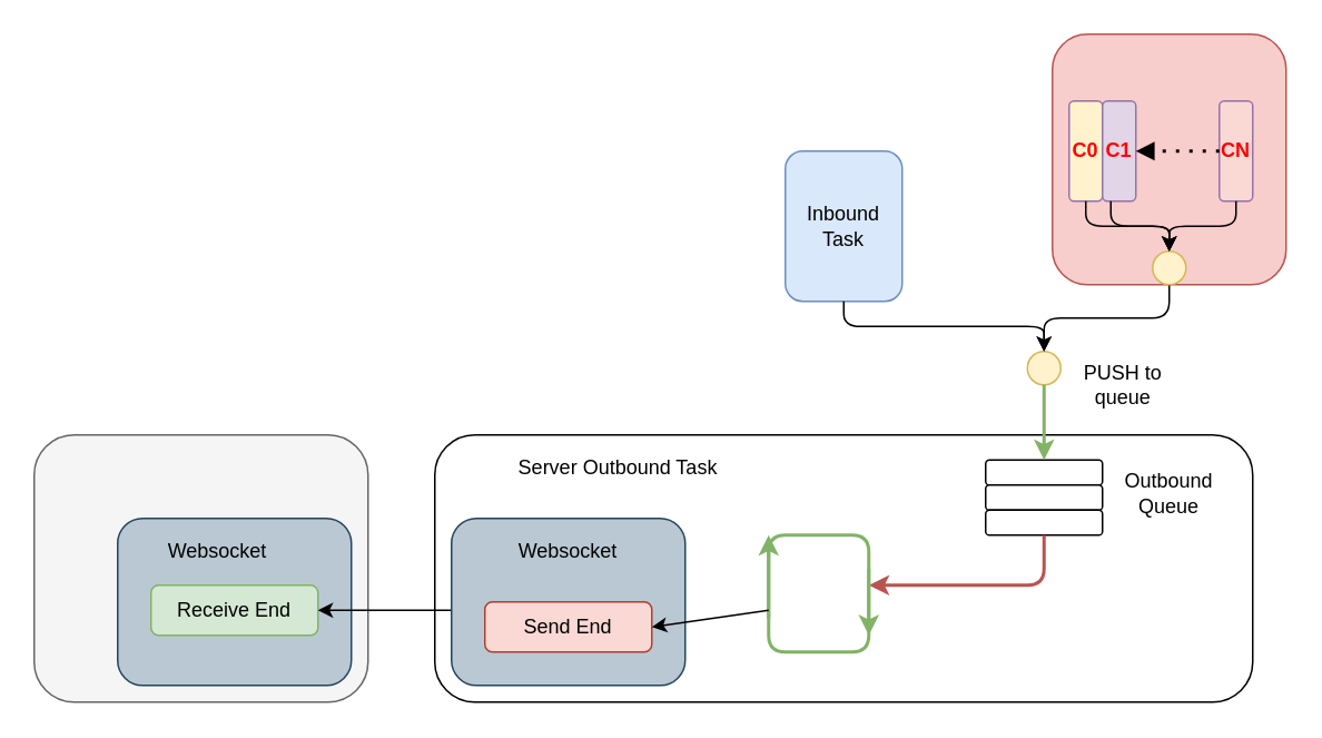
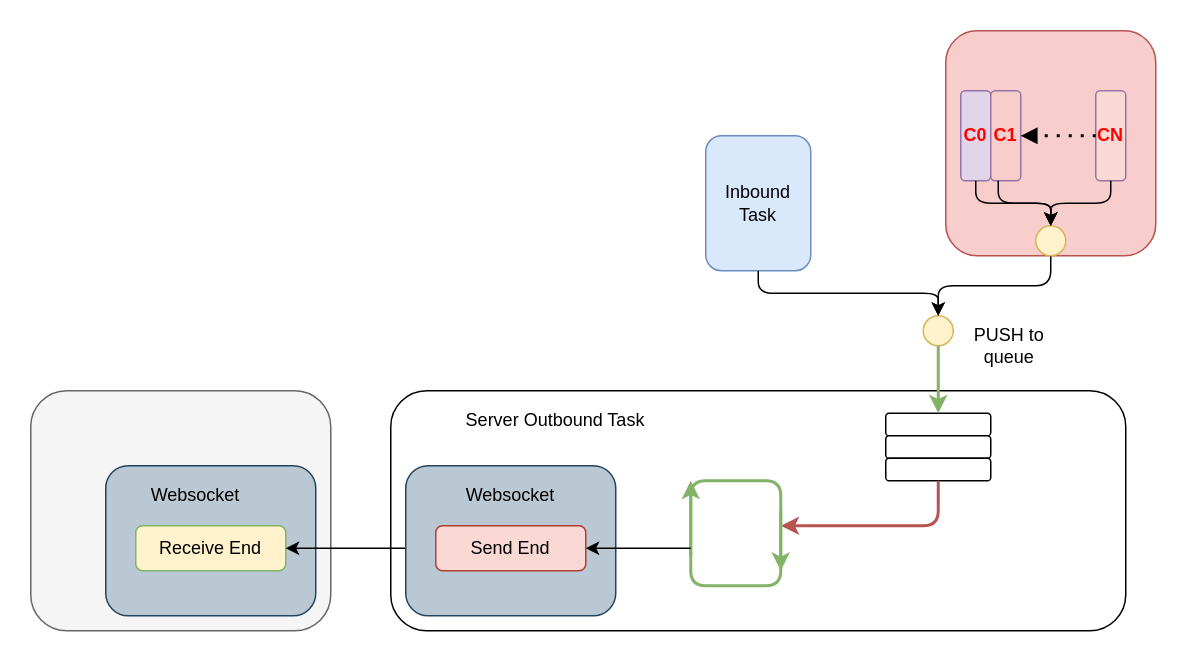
  <mxCell id="0" />
  <mxCell id="1" parent="0" />
  <mxCell id="2" value="" style="rounded=1;whiteSpace=wrap;html=1;fillColor=#f8cecc;strokeColor=#b85450;" vertex="1" parent="1"><mxGeometry x="630" y="20" width="140" height="150" as="geometry" /></mxCell>
  <mxCell id="3" value="" style="rounded=1;whiteSpace=wrap;html=1;fillColor=#f5f5f5;strokeColor=#666666;fontColor=#333333;" vertex="1" parent="1"><mxGeometry x="20" y="260" width="200" height="160" as="geometry" /></mxCell>
  <mxCell id="4" value="" style="rounded=1;whiteSpace=wrap;html=1;fillColor=#bac8d3;strokeColor=#23445d;" vertex="1" parent="1"><mxGeometry x="70" y="310" width="140" height="100" as="geometry" /></mxCell>
  <mxCell id="5" value="" style="rounded=1;whiteSpace=wrap;html=1;" parent="1" vertex="1"><mxGeometry x="260" y="260" width="490" height="160" as="geometry" /></mxCell>
- <mxCell id="6" value="Receive End" style="rounded=1;whiteSpace=wrap;html=1;fillColor=#d5e8d4;strokeColor=#82b366;" parent="1" vertex="1"><mxGeometry x="90" y="350" width="100" height="30" as="geometry" /></mxCell>
+ <mxCell id="6" value="Receive End" style="rounded=1;whiteSpace=wrap;html=1;fillColor=#fff2cc;strokeColor=#82b366;" parent="1" vertex="1"><mxGeometry x="90" y="350" width="100" height="30" as="geometry" /></mxCell>
  <mxCell id="7" value="" style="rounded=1;whiteSpace=wrap;html=1;" parent="1" vertex="1"><mxGeometry x="590" y="275" width="70" height="15" as="geometry" /></mxCell>
  <mxCell id="8" value="" style="rounded=1;whiteSpace=wrap;html=1;" parent="1" vertex="1"><mxGeometry x="590" y="290" width="70" height="15" as="geometry" /></mxCell>
  <mxCell id="9" value="" style="rounded=1;whiteSpace=wrap;html=1;" parent="1" vertex="1"><mxGeometry x="590" y="305" width="70" height="15" as="geometry" /></mxCell>
  <mxCell id="10" value="" style="edgeStyle=elbowEdgeStyle;elbow=vertical;endArrow=classic;html=1;exitX=0.5;exitY=1;exitDx=0;exitDy=0;fillColor=#f8cecc;strokeColor=#b85450;strokeWidth=2;" parent="1" source="9" edge="1"><mxGeometry width="50" height="50" relative="1" as="geometry"><mxPoint x="440" y="610" as="sourcePoint" /><mxPoint x="520" y="350" as="targetPoint" /><Array as="points"><mxPoint x="570" y="350" /></Array></mxGeometry></mxCell>
  <mxCell id="11" value="Inbound Task" style="rounded=1;whiteSpace=wrap;html=1;fillColor=#dae8fc;strokeColor=#6c8ebf;" parent="1" vertex="1"><mxGeometry x="470" y="90" width="70" height="90" as="geometry" /></mxCell>
  <mxCell id="12" value="" style="ellipse;whiteSpace=wrap;html=1;aspect=fixed;fillColor=#fff2cc;strokeColor=#d6b656;" parent="1" vertex="1"><mxGeometry x="615" y="210" width="20" height="20" as="geometry" /></mxCell>
  <mxCell id="13" value="" style="edgeStyle=elbowEdgeStyle;elbow=vertical;endArrow=classic;html=1;exitX=0.5;exitY=1;exitDx=0;exitDy=0;entryX=0.5;entryY=0;entryDx=0;entryDy=0;" parent="1" source="11" target="12" edge="1"><mxGeometry width="50" height="50" relative="1" as="geometry"><mxPoint x="350" y="450" as="sourcePoint" /><mxPoint x="400" y="400" as="targetPoint" /><Array as="points"><mxPoint x="580" y="195" /></Array></mxGeometry></mxCell>
  <mxCell id="14" value="" style="edgeStyle=elbowEdgeStyle;elbow=vertical;endArrow=classic;html=1;exitX=0.5;exitY=1;exitDx=0;exitDy=0;entryX=0.5;entryY=0;entryDx=0;entryDy=0;exitPerimeter=0;" parent="1" target="12" edge="1"><mxGeometry width="50" height="50" relative="1" as="geometry"><mxPoint x="700" y="170" as="sourcePoint" /><mxPoint x="635" y="220" as="targetPoint" /><Array as="points"><mxPoint x="670" y="190" /></Array></mxGeometry></mxCell>
  <mxCell id="15" value="" style="endArrow=classic;html=1;exitX=0.5;exitY=1;exitDx=0;exitDy=0;entryX=0.5;entryY=0;entryDx=0;entryDy=0;fillColor=#d5e8d4;strokeColor=#82b366;strokeWidth=2;" parent="1" source="12" target="7" edge="1"><mxGeometry width="50" height="50" relative="1" as="geometry"><mxPoint x="350" y="460" as="sourcePoint" /><mxPoint x="400" y="410" as="targetPoint" /></mxGeometry></mxCell>
- <mxCell id="16" value="Outbound Queue" style="text;html=1;strokeColor=none;fillColor=none;align=center;verticalAlign=middle;whiteSpace=wrap;rounded=0;" parent="1" vertex="1"><mxGeometry x="680" y="285" width="40" height="20" as="geometry" /></mxCell>
  <mxCell id="17" value="Server Outbound Task" style="text;html=1;strokeColor=none;fillColor=none;align=center;verticalAlign=middle;whiteSpace=wrap;rounded=0;" parent="1" vertex="1"><mxGeometry x="285" y="270" width="170" height="20" as="geometry" /></mxCell>
  <mxCell id="18" value="" style="endArrow=classic;html=1;exitX=0;exitY=0.5;exitDx=0;exitDy=0;entryX=1;entryY=0.5;entryDx=0;entryDy=0;" edge="1" parent="1" target="6"><mxGeometry width="50" height="50" relative="1" as="geometry"><mxPoint x="270" y="365" as="sourcePoint" /><mxPoint x="210" y="365" as="targetPoint" /></mxGeometry></mxCell>
  <mxCell id="19" value="Websocket" style="text;html=1;strokeColor=none;fillColor=none;align=center;verticalAlign=middle;whiteSpace=wrap;rounded=0;" vertex="1" parent="1"><mxGeometry x="110" y="320" width="40" height="20" as="geometry" /></mxCell>
  <mxCell id="20" value="" style="rounded=1;whiteSpace=wrap;html=1;fillColor=#bac8d3;strokeColor=#23445d;" vertex="1" parent="1"><mxGeometry x="270" y="310" width="140" height="100" as="geometry" /></mxCell>
- <mxCell id="21" value="Send End" style="rounded=1;whiteSpace=wrap;html=1;fillColor=#fad9d5;strokeColor=#ae4132;" vertex="1" parent="1"><mxGeometry x="290" y="360" width="100" height="30" as="geometry" /></mxCell>
+ <mxCell id="21" value="Send End" style="rounded=1;whiteSpace=wrap;html=1;fillColor=#fad9d5;strokeColor=#ae4132;" vertex="1" parent="1"><mxGeometry x="290" y="350" width="100" height="30" as="geometry" /></mxCell>
  <mxCell id="22" value="Websocket" style="text;html=1;strokeColor=none;fillColor=none;align=center;verticalAlign=middle;whiteSpace=wrap;rounded=0;" vertex="1" parent="1"><mxGeometry x="320" y="320" width="40" height="20" as="geometry" /></mxCell>
  <mxCell id="23" value="" style="edgeStyle=elbowEdgeStyle;elbow=vertical;endArrow=classic;html=1;fillColor=#d5e8d4;strokeColor=#82b366;strokeWidth=2;" edge="1" parent="1"><mxGeometry width="50" height="50" relative="1" as="geometry"><mxPoint x="520" y="340" as="sourcePoint" /><mxPoint x="460" y="320" as="targetPoint" /><Array as="points"><mxPoint x="460" y="390" /></Array></mxGeometry></mxCell>
  <mxCell id="24" value="" style="edgeStyle=elbowEdgeStyle;elbow=vertical;endArrow=classic;html=1;fillColor=#d5e8d4;strokeColor=#82b366;strokeWidth=2;" edge="1" parent="1"><mxGeometry width="50" height="50" relative="1" as="geometry"><mxPoint x="460" y="370" as="sourcePoint" /><mxPoint x="520" y="380" as="targetPoint" /><Array as="points"><mxPoint x="460" y="320" /></Array></mxGeometry></mxCell>
  <mxCell id="25" value="" style="endArrow=classic;html=1;strokeWidth=1;entryX=1;entryY=0.5;entryDx=0;entryDy=0;" edge="1" parent="1" target="21"><mxGeometry width="50" height="50" relative="1" as="geometry"><mxPoint x="460" y="365" as="sourcePoint" /><mxPoint x="400" y="240" as="targetPoint" /></mxGeometry></mxCell>
  <mxCell id="26" value="PUSH to queue" style="text;html=1;strokeColor=none;fillColor=none;align=center;verticalAlign=middle;whiteSpace=wrap;rounded=0;" vertex="1" parent="1"><mxGeometry x="630" y="220" width="85" height="20" as="geometry" /></mxCell>
- <mxCell id="27" value="&lt;font color=&quot;#ff0000&quot;&gt;&lt;b&gt;C0&lt;/b&gt;&lt;/font&gt;" style="rounded=1;whiteSpace=wrap;html=1;fillColor=#fff2cc;strokeColor=#9673a6;" vertex="1" parent="1"><mxGeometry x="640" y="60" width="20" height="60" as="geometry" /></mxCell>
- <mxCell id="28" value="&lt;b&gt;&lt;font color=&quot;#ff0000&quot;&gt;C1&lt;/font&gt;&lt;/b&gt;" style="rounded=1;whiteSpace=wrap;html=1;fillColor=#e1d5e7;strokeColor=#9673a6;" vertex="1" parent="1"><mxGeometry x="660" y="60" width="20" height="60" as="geometry" /></mxCell>
+ <mxCell id="27" value="&lt;font color=&quot;#ff0000&quot;&gt;&lt;b&gt;C0&lt;/b&gt;&lt;/font&gt;" style="rounded=1;whiteSpace=wrap;html=1;fillColor=#e1d5e7;strokeColor=#9673a6;" vertex="1" parent="1"><mxGeometry x="640" y="60" width="20" height="60" as="geometry" /></mxCell>
+ <mxCell id="28" value="&lt;b&gt;&lt;font color=&quot;#ff0000&quot;&gt;C1&lt;/font&gt;&lt;/b&gt;" style="rounded=1;whiteSpace=wrap;html=1;fillColor=#f8cecc;strokeColor=#9673a6;" vertex="1" parent="1"><mxGeometry x="660" y="60" width="20" height="60" as="geometry" /></mxCell>
  <mxCell id="29" value="&lt;font color=&quot;#ff0000&quot;&gt;&lt;b&gt;CN&lt;/b&gt;&lt;/font&gt;" style="rounded=1;whiteSpace=wrap;html=1;fillColor=#fad9d5;strokeColor=#9673a6;" vertex="1" parent="1"><mxGeometry x="730" y="60" width="20" height="60" as="geometry" /></mxCell>
  <mxCell id="30" value="" style="endArrow=block;dashed=1;html=1;dashPattern=1 3;strokeWidth=2;exitX=0;exitY=0.5;exitDx=0;exitDy=0;entryX=1;entryY=0.5;entryDx=0;entryDy=0;" edge="1" parent="1" source="29" target="28"><mxGeometry width="50" height="50" relative="1" as="geometry"><mxPoint x="340" y="280" as="sourcePoint" /><mxPoint x="390" y="230" as="targetPoint" /></mxGeometry></mxCell>
  <mxCell id="31" value="" style="ellipse;whiteSpace=wrap;html=1;aspect=fixed;fillColor=#fff2cc;strokeColor=#d6b656;" vertex="1" parent="1"><mxGeometry x="690" y="150" width="20" height="20" as="geometry" /></mxCell>
  <mxCell id="32" value="" style="edgeStyle=elbowEdgeStyle;elbow=vertical;endArrow=classic;html=1;strokeWidth=1;exitX=0.5;exitY=1;exitDx=0;exitDy=0;entryX=0.5;entryY=0;entryDx=0;entryDy=0;" edge="1" parent="1" source="27" target="31"><mxGeometry width="50" height="50" relative="1" as="geometry"><mxPoint x="340" y="280" as="sourcePoint" /><mxPoint x="390" y="230" as="targetPoint" /></mxGeometry></mxCell>
  <mxCell id="33" value="" style="edgeStyle=elbowEdgeStyle;elbow=vertical;endArrow=classic;html=1;strokeWidth=1;exitX=0.5;exitY=1;exitDx=0;exitDy=0;entryX=0.5;entryY=0;entryDx=0;entryDy=0;" edge="1" parent="1" target="31"><mxGeometry width="50" height="50" relative="1" as="geometry"><mxPoint x="665" y="120" as="sourcePoint" /><mxPoint x="715" y="150" as="targetPoint" /></mxGeometry></mxCell>
  <mxCell id="34" value="" style="edgeStyle=elbowEdgeStyle;elbow=vertical;endArrow=classic;html=1;strokeWidth=1;exitX=0.5;exitY=1;exitDx=0;exitDy=0;" edge="1" parent="1" source="29"><mxGeometry width="50" height="50" relative="1" as="geometry"><mxPoint x="675" y="130" as="sourcePoint" /><mxPoint x="700" y="150" as="targetPoint" /></mxGeometry></mxCell>
